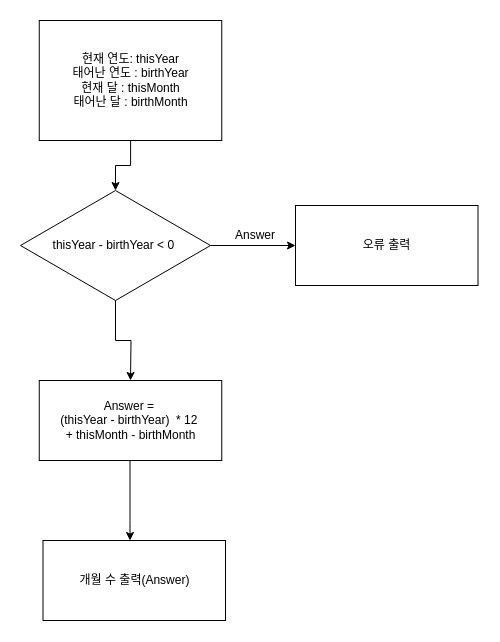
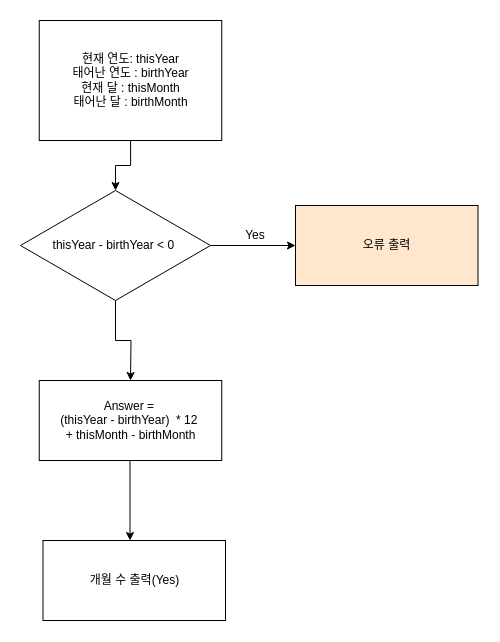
  <mxCell id="0" />
  <mxCell id="1" parent="0" />
  <mxCell id="2" style="edgeStyle=orthogonalEdgeStyle;rounded=0;orthogonalLoop=1;jettySize=auto;html=1;entryX=0.5;entryY=0;entryDx=0;entryDy=0;" edge="1" parent="1" source="3" target="6"><mxGeometry relative="1" as="geometry" /></mxCell>
  <mxCell id="3" value="현재 연도: thisYear&lt;br&gt;태어난 연도 : birthYear&lt;br&gt;현재 달 : thisMonth&lt;br&gt;태어난 달 : birthMonth" style="rounded=0;whiteSpace=wrap;html=1;" vertex="1" parent="1"><mxGeometry x="38.75" y="20" width="182.5" height="120" as="geometry" /></mxCell>
  <mxCell id="4" style="edgeStyle=orthogonalEdgeStyle;rounded=0;orthogonalLoop=1;jettySize=auto;html=1;" edge="1" parent="1" source="6"><mxGeometry relative="1" as="geometry"><mxPoint x="130" y="380" as="targetPoint" /></mxGeometry></mxCell>
  <mxCell id="5" style="edgeStyle=orthogonalEdgeStyle;rounded=0;orthogonalLoop=1;jettySize=auto;html=1;" edge="1" parent="1" source="6"><mxGeometry relative="1" as="geometry"><mxPoint x="295" y="245" as="targetPoint" /></mxGeometry></mxCell>
  <mxCell id="6" value="thisYear - birthYear &amp;lt; 0&amp;nbsp;" style="rhombus;whiteSpace=wrap;html=1;" vertex="1" parent="1"><mxGeometry x="20" y="190" width="190" height="110" as="geometry" /></mxCell>
- <mxCell id="7" value="Answer" style="text;html=1;strokeColor=none;fillColor=none;align=center;verticalAlign=middle;whiteSpace=wrap;rounded=0;" vertex="1" parent="1"><mxGeometry x="225" y="220" width="60" height="30" as="geometry" /></mxCell>
+ <mxCell id="7" value="Yes" style="text;html=1;strokeColor=none;fillColor=none;align=center;verticalAlign=middle;whiteSpace=wrap;rounded=0;" vertex="1" parent="1"><mxGeometry x="225" y="220" width="60" height="30" as="geometry" /></mxCell>
  <mxCell id="8" value="Answer =&amp;nbsp;&lt;br&gt;(thisYear - birthYear)&amp;nbsp; * 12&amp;nbsp;&lt;br&gt;+ thisMonth - birthMonth" style="rounded=0;whiteSpace=wrap;html=1;" vertex="1" parent="1"><mxGeometry x="38.75" y="380" width="182.5" height="80" as="geometry" /></mxCell>
- <mxCell id="9" value="오류 출력" style="rounded=0;whiteSpace=wrap;html=1;" vertex="1" parent="1"><mxGeometry x="295" y="205" width="182.5" height="80" as="geometry" /></mxCell>
+ <mxCell id="9" value="오류 출력" style="rounded=0;whiteSpace=wrap;html=1;fillColor=#ffe6cc;" vertex="1" parent="1"><mxGeometry x="295" y="205" width="182.5" height="80" as="geometry" /></mxCell>
  <mxCell id="10" style="edgeStyle=orthogonalEdgeStyle;rounded=0;orthogonalLoop=1;jettySize=auto;html=1;" edge="1" parent="1"><mxGeometry relative="1" as="geometry"><mxPoint x="129.5" y="540" as="targetPoint" /><mxPoint x="129.5" y="460" as="sourcePoint" /><Array as="points"><mxPoint x="130" y="520" /><mxPoint x="130" y="520" /></Array></mxGeometry></mxCell>
- <mxCell id="11" value="개월 수 출력(Answer)" style="rounded=0;whiteSpace=wrap;html=1;" vertex="1" parent="1"><mxGeometry x="42.5" y="540" width="182.5" height="80" as="geometry" /></mxCell>
+ <mxCell id="11" value="개월 수 출력(Yes)" style="rounded=0;whiteSpace=wrap;html=1;" vertex="1" parent="1"><mxGeometry x="42.5" y="540" width="182.5" height="80" as="geometry" /></mxCell>
